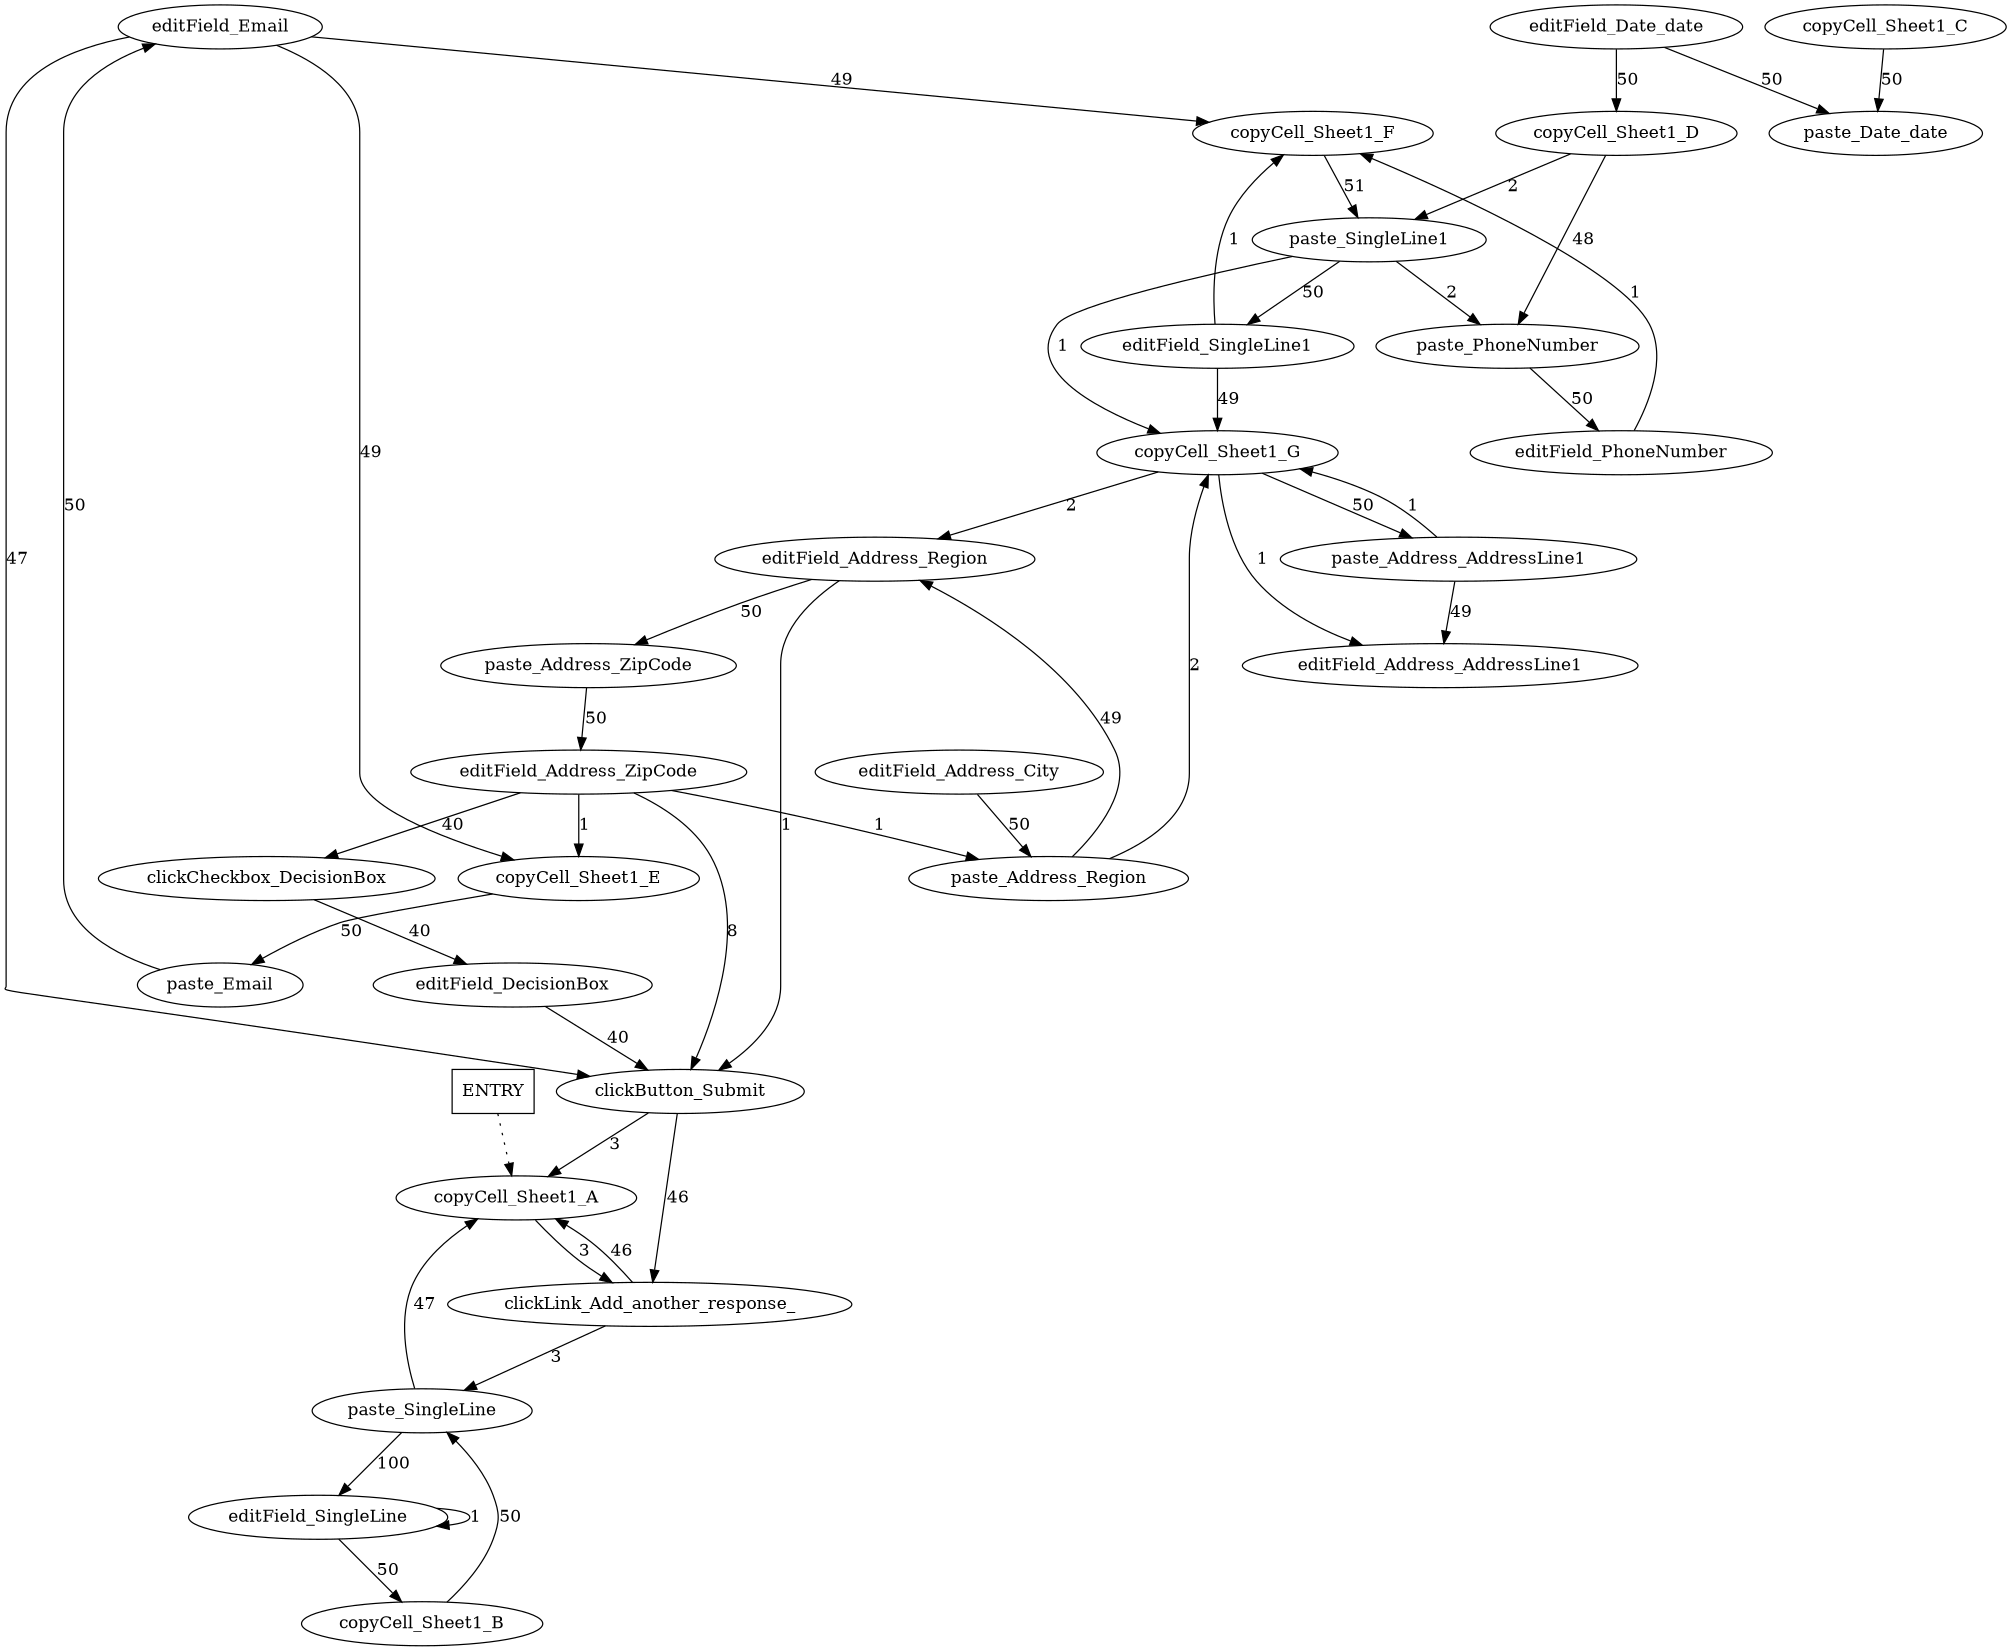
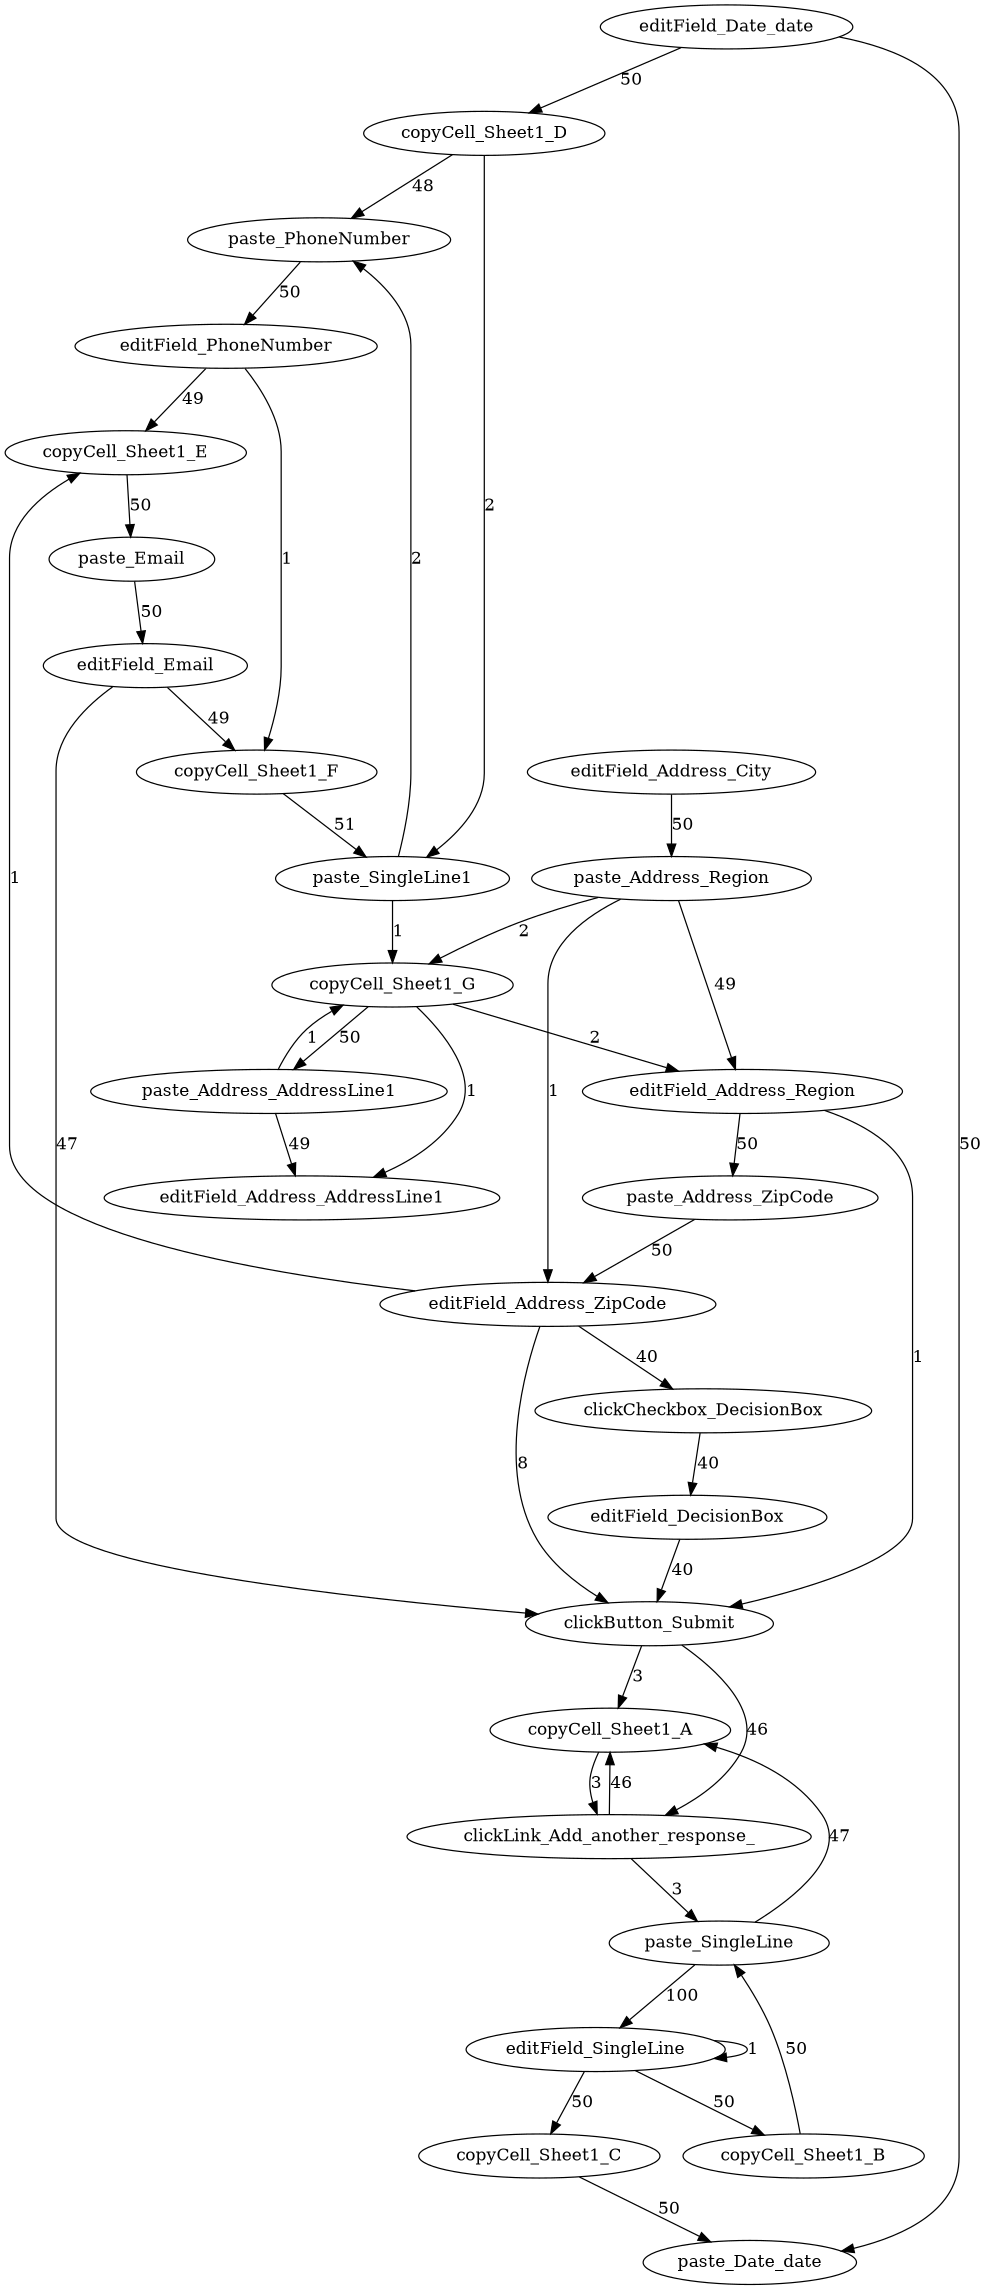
  digraph {
-   ENTRY [shape=box]
    copyCell_Sheet1_A
    clickLink_Add_another_response_
    paste_SingleLine
    editField_SingleLine
    copyCell_Sheet1_B
    copyCell_Sheet1_C
    paste_Date_date
    editField_Date_date
    copyCell_Sheet1_D
    paste_PhoneNumber
    paste_SingleLine1
    editField_PhoneNumber
-   editField_SingleLine1
    copyCell_Sheet1_G
    copyCell_Sheet1_E
    copyCell_Sheet1_F
    paste_Email
    editField_Email
    clickButton_Submit
    paste_Address_AddressLine1
    editField_Address_AddressLine1
    editField_Address_Region
    paste_Address_ZipCode
    editField_Address_City
    paste_Address_Region
    editField_Address_ZipCode
    clickCheckbox_DecisionBox
    editField_DecisionBox
-   ENTRY -> copyCell_Sheet1_A [style=dotted]
    copyCell_Sheet1_A -> clickLink_Add_another_response_ [label=3]
    clickLink_Add_another_response_ -> copyCell_Sheet1_A [label=46]
    clickLink_Add_another_response_ -> paste_SingleLine [label=3]
    paste_SingleLine -> copyCell_Sheet1_A [label=47]
    paste_SingleLine -> editField_SingleLine [label=100]
    editField_SingleLine -> editField_SingleLine [label=1]
    editField_SingleLine -> copyCell_Sheet1_B [label=50]
+   editField_SingleLine -> copyCell_Sheet1_C [label=50]
    copyCell_Sheet1_B -> paste_SingleLine [label=50]
    copyCell_Sheet1_C -> paste_Date_date [label=50]
    editField_Date_date -> paste_Date_date [label=50]
    editField_Date_date -> copyCell_Sheet1_D [label=50]
    copyCell_Sheet1_D -> paste_PhoneNumber [label=48]
    copyCell_Sheet1_D -> paste_SingleLine1 [label=2]
    paste_PhoneNumber -> editField_PhoneNumber [label=50]
    paste_SingleLine1 -> paste_PhoneNumber [label=2]
-   paste_SingleLine1 -> editField_SingleLine1 [label=50]
    paste_SingleLine1 -> copyCell_Sheet1_G [label=1]
-   editField_Email -> copyCell_Sheet1_E [label=49]
+   editField_PhoneNumber -> copyCell_Sheet1_E [label=49]
    editField_PhoneNumber -> copyCell_Sheet1_F [label=1]
-   editField_SingleLine1 -> copyCell_Sheet1_G [label=49]
-   editField_SingleLine1 -> copyCell_Sheet1_F [label=1]
    copyCell_Sheet1_G -> paste_Address_AddressLine1 [label=50]
    copyCell_Sheet1_G -> editField_Address_AddressLine1 [label=1]
    copyCell_Sheet1_G -> editField_Address_Region [label=2]
    copyCell_Sheet1_E -> paste_Email [label=50]
    copyCell_Sheet1_F -> paste_SingleLine1 [label=51]
    paste_Email -> editField_Email [label=50]
    editField_Email -> copyCell_Sheet1_F [label=49]
    editField_Email -> clickButton_Submit [label=47]
    clickButton_Submit -> copyCell_Sheet1_A [label=3]
    clickButton_Submit -> clickLink_Add_another_response_ [label=46]
    paste_Address_AddressLine1 -> copyCell_Sheet1_G [label=1]
    paste_Address_AddressLine1 -> editField_Address_AddressLine1 [label=49]
    editField_Address_Region -> clickButton_Submit [label=1]
    editField_Address_Region -> paste_Address_ZipCode [label=50]
    paste_Address_ZipCode -> editField_Address_ZipCode [label=50]
    editField_Address_City -> paste_Address_Region [label=50]
    paste_Address_Region -> copyCell_Sheet1_G [label=2]
    paste_Address_Region -> editField_Address_Region [label=49]
    editField_Address_ZipCode -> copyCell_Sheet1_E [label=1]
    editField_Address_ZipCode -> clickButton_Submit [label=8]
-   editField_Address_ZipCode -> paste_Address_Region [label=1]
+   paste_Address_Region -> editField_Address_ZipCode [label=1]
    editField_Address_ZipCode -> clickCheckbox_DecisionBox [label=40]
    clickCheckbox_DecisionBox -> editField_DecisionBox [label=40]
    editField_DecisionBox -> clickButton_Submit [label=40]
  }
